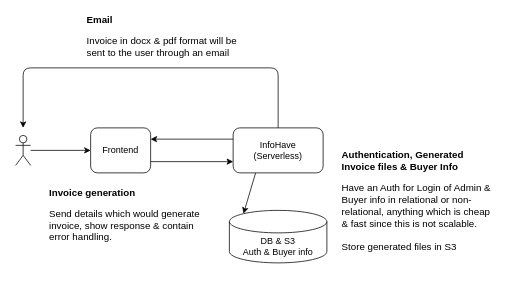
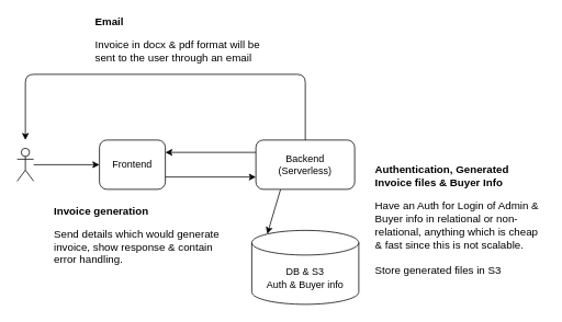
  <mxCell id="0" />
  <mxCell id="1" parent="0" />
  <mxCell id="2" value="" style="edgeStyle=none;html=1;exitX=1;exitY=0.75;exitDx=0;exitDy=0;entryX=0;entryY=0.75;entryDx=0;entryDy=0;" edge="1" parent="1" source="3" target="9"><mxGeometry relative="1" as="geometry"><Array as="points" /></mxGeometry></mxCell>
  <mxCell id="3" value="Frontend" style="rounded=1;whiteSpace=wrap;html=1;" vertex="1" parent="1"><mxGeometry x="120" y="170" width="80" height="60" as="geometry" /></mxCell>
  <mxCell id="4" value="" style="edgeStyle=none;html=1;" edge="1" parent="1" source="5" target="3"><mxGeometry relative="1" as="geometry" /></mxCell>
  <mxCell id="5" value="" style="shape=umlActor;verticalLabelPosition=bottom;verticalAlign=top;html=1;outlineConnect=0;" vertex="1" parent="1"><mxGeometry x="20" y="180" width="20" height="40" as="geometry" /></mxCell>
  <mxCell id="6" value="" style="edgeStyle=none;html=1;entryX=1;entryY=0.25;entryDx=0;entryDy=0;exitX=0;exitY=0.25;exitDx=0;exitDy=0;" edge="1" parent="1" source="9" target="3"><mxGeometry relative="1" as="geometry"><Array as="points" /></mxGeometry></mxCell>
  <mxCell id="7" value="" style="edgeStyle=none;html=1;entryX=0.145;entryY=0;entryDx=0;entryDy=4.35;entryPerimeter=0;" edge="1" parent="1" target="10"><mxGeometry relative="1" as="geometry"><mxPoint x="340" y="230" as="sourcePoint" /><Array as="points" /></mxGeometry></mxCell>
  <mxCell id="8" style="edgeStyle=none;html=1;" edge="1" parent="1" source="9"><mxGeometry relative="1" as="geometry"><mxPoint x="30" y="170" as="targetPoint" /><Array as="points"><mxPoint x="370" y="90" /><mxPoint x="30" y="90" /></Array></mxGeometry></mxCell>
- <mxCell id="9" value="InfoHave&lt;br&gt;(Serverless)" style="rounded=1;whiteSpace=wrap;html=1;" vertex="1" parent="1"><mxGeometry x="310" y="170" width="120" height="60" as="geometry" /></mxCell>
- <mxCell id="10" value="DB &amp;amp; S3&lt;br&gt;Auth &amp;amp; Buyer info" style="shape=cylinder3;whiteSpace=wrap;html=1;boundedLbl=1;backgroundOutline=1;size=15;" vertex="1" parent="1"><mxGeometry x="305" y="280" width="130" height="70" as="geometry" /></mxCell>
+ <mxCell id="9" value="Backend&lt;br&gt;(Serverless)" style="rounded=1;whiteSpace=wrap;html=1;" vertex="1" parent="1"><mxGeometry x="310" y="170" width="120" height="60" as="geometry" /></mxCell>
+ <mxCell id="10" value="DB &amp;amp; S3&lt;br&gt;Auth &amp;amp; Buyer info" style="shape=cylinder3;whiteSpace=wrap;html=1;boundedLbl=1;backgroundOutline=1;size=15;" vertex="1" parent="1"><mxGeometry x="305" y="280" width="130" height="90" as="geometry" /></mxCell>
  <mxCell id="11" value="&lt;h1 style=&quot;font-size: 13px;&quot;&gt;&lt;font style=&quot;font-size: 13px;&quot;&gt;Email&lt;/font&gt;&lt;/h1&gt;&lt;p style=&quot;font-size: 13px;&quot;&gt;&lt;span style=&quot;text-align: center;&quot;&gt;&lt;font style=&quot;font-size: 13px;&quot;&gt;Invoice in docx &amp;amp; pdf format will be sent to the user through an email&lt;/font&gt;&lt;/span&gt;&lt;br&gt;&lt;/p&gt;" style="text;html=1;strokeColor=none;fillColor=none;spacing=5;spacingTop=-20;whiteSpace=wrap;overflow=hidden;rounded=0;" vertex="1" parent="1"><mxGeometry x="110" y="20" width="210" height="100" as="geometry" /></mxCell>
  <mxCell id="12" value="&lt;h1 style=&quot;font-size: 13px;&quot;&gt;Authentication, Generated Invoice files &amp;amp; Buyer Info&lt;/h1&gt;&lt;p style=&quot;font-size: 13px;&quot;&gt;Have an Auth for Login of Admin &amp;amp; Buyer info in relational or non-relational, anything which is cheap &amp;amp; fast since this is not scalable.&lt;br&gt;&lt;br&gt;Store generated files in S3&lt;/p&gt;" style="text;html=1;strokeColor=none;fillColor=none;spacing=5;spacingTop=-20;whiteSpace=wrap;overflow=hidden;rounded=0;align=left;" vertex="1" parent="1"><mxGeometry x="450" y="200" width="210" height="150" as="geometry" /></mxCell>
  <mxCell id="13" value="&lt;h1 style=&quot;font-size: 13px;&quot;&gt;Invoice generation&lt;/h1&gt;&lt;p style=&quot;font-size: 13px;&quot;&gt;Send details which would generate invoice, show response &amp;amp; contain error handling.&lt;/p&gt;" style="text;html=1;strokeColor=none;fillColor=none;spacing=5;spacingTop=-20;whiteSpace=wrap;overflow=hidden;rounded=0;" vertex="1" parent="1"><mxGeometry x="60" y="250" width="210" height="90" as="geometry" /></mxCell>
